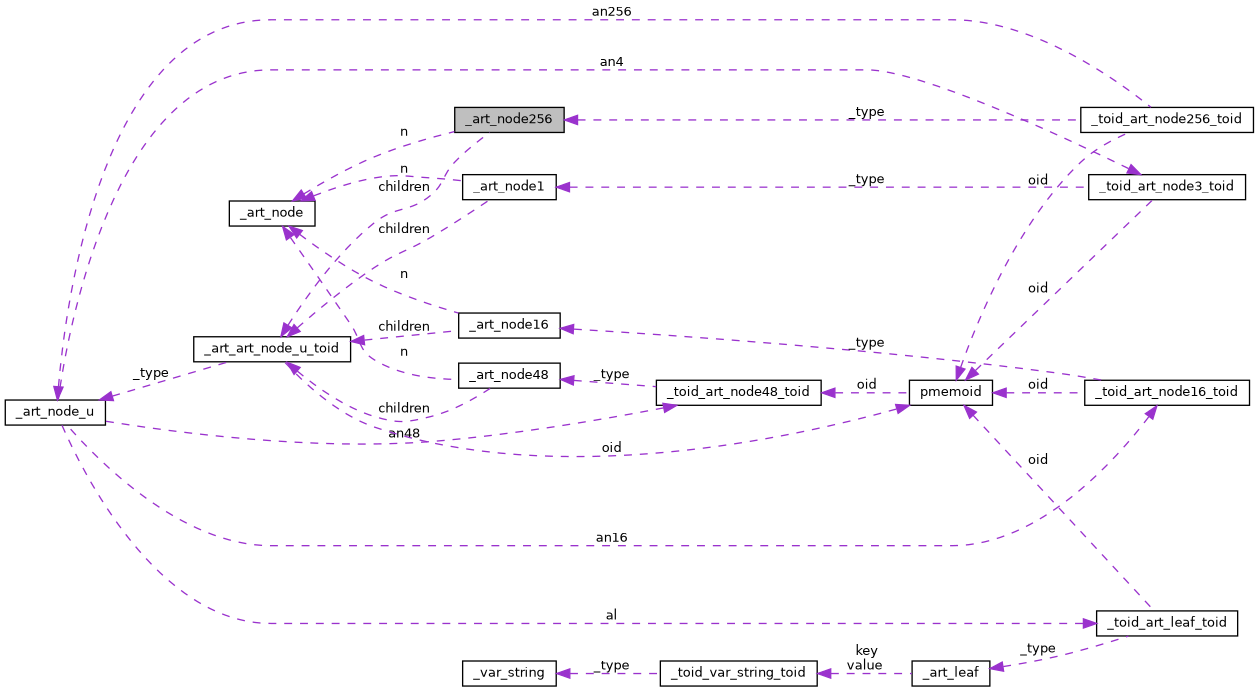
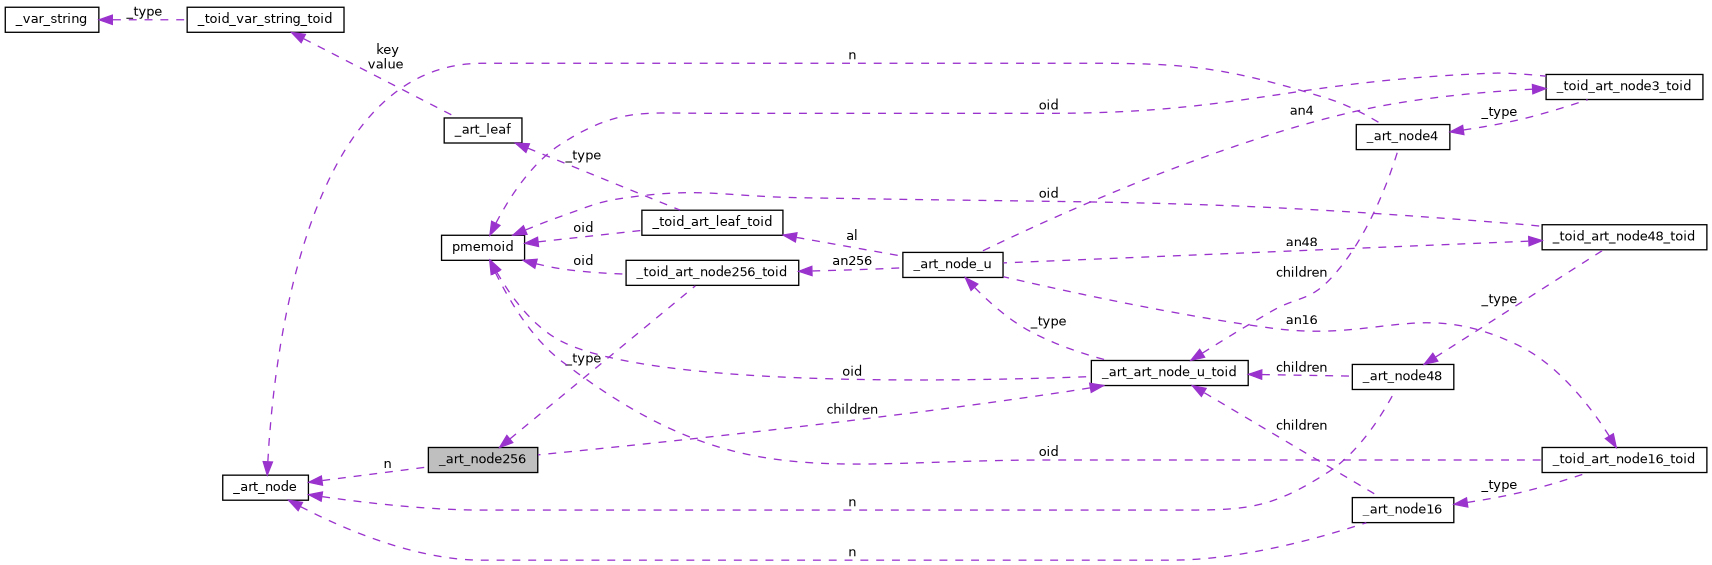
  digraph {
    rankdir=LR
    node [color=black fillcolor=white fontname=Helvetica fontsize=10 shape=record style=filled]
    edge [color=darkorchid3 dir=back fontname=Helvetica fontsize=10 labelfontname=Helvetica labelfontsize=10 style=dashed]
    n1 [fillcolor=grey75 fontcolor=black height=0.2 label=_art_node256 width=0.4]
    n2 [height=0.2 label=_toid_art_node256_toid width=0.4]
    n3 [height=0.2 label=_art_node_u width=0.4]
    n4 [height=0.2 label=_art_art_node_u_toid width=0.4]
    n5 [height=0.2 label=_art_node16 width=0.4]
-   n6 [height=0.2 label=_art_node1 width=0.4]
+   n6 [height=0.2 label=_art_node4 width=0.4]
    n7 [height=0.2 label=_art_node48 width=0.4]
    n8 [height=0.2 label=_toid_art_node16_toid width=0.4]
    n9 [height=0.2 label=_toid_art_node3_toid width=0.4]
    n10 [height=0.2 label=_toid_art_node48_toid width=0.4]
    n11 [height=0.2 label=pmemoid width=0.4]
    n12 [height=0.2 label=_toid_art_leaf_toid width=0.4]
    n13 [height=0.2 label=_toid_var_string_toid width=0.4]
    n14 [height=0.2 label=_art_leaf width=0.4]
    n15 [height=0.2 label=_var_string width=0.4]
    n16 [height=0.2 label=_art_node width=0.4]
    n1 -> n2 [label=" _type"]
-   n3 -> n2 [label=" an256"]
+   n2 -> n3 [label=" an256"]
    n3 -> n4 [label=" _type"]
    n4 -> n1 [label=" children"]
    n4 -> n5 [label=" children"]
    n4 -> n6 [label=" children"]
    n4 -> n7 [label=" children"]
    n5 -> n8 [label=" _type"]
    n6 -> n9 [label=" _type"]
    n7 -> n10 [label=" _type"]
    n8 -> n3 [label=" an16"]
    n9 -> n3 [label=" an4"]
    n10 -> n3 [label=" an48"]
    n11 -> n2 [label=" oid"]
    n11 -> n4 [label=" oid"]
    n11 -> n8 [label=" oid"]
    n11 -> n9 [label=" oid"]
-   n10 -> n11 [label=" oid"]
+   n11 -> n10 [label=" oid"]
    n11 -> n12 [label=" oid"]
    n12 -> n3 [label=" al"]
    n13 -> n14 [label=" key\nvalue"]
    n14 -> n12 [label=" _type"]
    n15 -> n13 [label=" _type"]
    n16 -> n1 [label=" n"]
    n16 -> n5 [label=" n"]
    n16 -> n6 [label=" n"]
    n16 -> n7 [label=" n"]
  }
